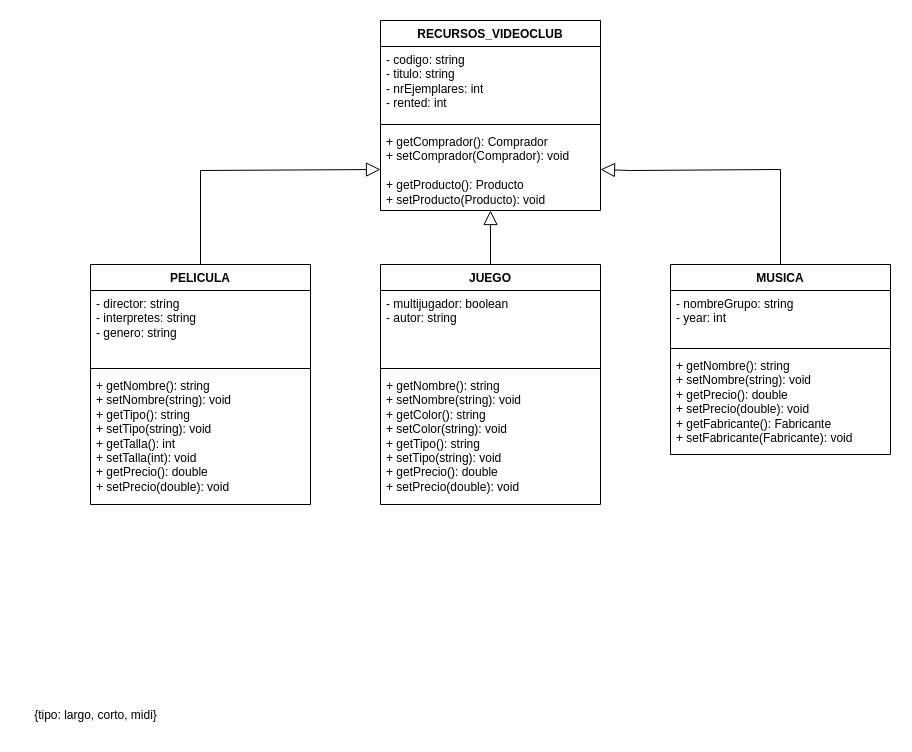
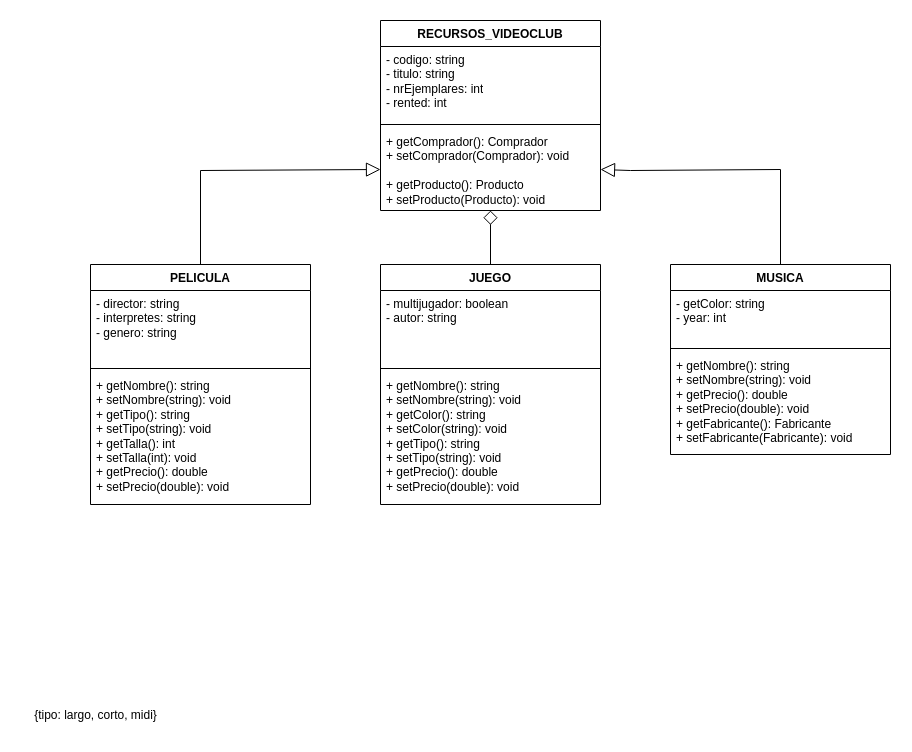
  <mxCell id="0" />
  <mxCell id="1" parent="0" />
  <mxCell id="2" value="RECURSOS_VIDEOCLUB" style="swimlane;fontStyle=1;align=center;verticalAlign=top;childLayout=stackLayout;horizontal=1;startSize=26;horizontalStack=0;resizeParent=1;resizeParentMax=0;resizeLast=0;collapsible=1;marginBottom=0;whiteSpace=wrap;html=1;" parent="1" vertex="1"><mxGeometry x="380" y="20" width="220" height="190" as="geometry" /></mxCell>
  <mxCell id="3" value="&lt;div&gt;- codigo: string&lt;br&gt;&lt;/div&gt;&lt;div&gt;- titulo: string&lt;br&gt;&lt;/div&gt;&lt;div&gt;- nrEjemplares: int&lt;br&gt;&lt;/div&gt;&lt;div&gt;- rented: int&lt;br&gt;&lt;/div&gt;" style="text;strokeColor=none;fillColor=none;align=left;verticalAlign=top;spacingLeft=4;spacingRight=4;overflow=hidden;rotatable=0;points=[[0,0.5],[1,0.5]];portConstraint=eastwest;whiteSpace=wrap;html=1;" parent="2" vertex="1"><mxGeometry y="26" width="220" height="74" as="geometry" /></mxCell>
  <mxCell id="4" value="" style="line;strokeWidth=1;fillColor=none;align=left;verticalAlign=middle;spacingTop=-1;spacingLeft=3;spacingRight=3;rotatable=0;labelPosition=right;points=[];portConstraint=eastwest;strokeColor=inherit;" parent="2" vertex="1"><mxGeometry y="100" width="220" height="8" as="geometry" /></mxCell>
  <mxCell id="5" value="&lt;div&gt;+ getComprador(): Comprador&lt;/div&gt;&lt;div&gt;+ setComprador(Comprador): void&lt;br&gt;&lt;/div&gt;&lt;div&gt;&lt;br&gt;&lt;/div&gt;&lt;div&gt;+ getProducto(): Producto&lt;br&gt;&lt;/div&gt;&lt;div&gt;+ setProducto(Producto): void&lt;br&gt;&lt;/div&gt;&lt;div&gt;&lt;br&gt;&lt;br&gt;&lt;/div&gt;" style="text;strokeColor=none;fillColor=none;align=left;verticalAlign=top;spacingLeft=4;spacingRight=4;overflow=hidden;rotatable=0;points=[[0,0.5],[1,0.5]];portConstraint=eastwest;whiteSpace=wrap;html=1;" parent="2" vertex="1"><mxGeometry y="108" width="220" height="82" as="geometry" /></mxCell>
  <mxCell id="6" value="PELICULA" style="swimlane;fontStyle=1;align=center;verticalAlign=top;childLayout=stackLayout;horizontal=1;startSize=26;horizontalStack=0;resizeParent=1;resizeParentMax=0;resizeLast=0;collapsible=1;marginBottom=0;whiteSpace=wrap;html=1;" parent="1" vertex="1"><mxGeometry x="90" y="264" width="220" height="240" as="geometry" /></mxCell>
  <mxCell id="7" value="&lt;div&gt;- director: string&lt;/div&gt;&lt;div&gt;- interpretes: string&lt;/div&gt;&lt;div&gt;- genero: string&lt;/div&gt;&lt;div&gt;&lt;br&gt;&lt;/div&gt;" style="text;strokeColor=none;fillColor=none;align=left;verticalAlign=top;spacingLeft=4;spacingRight=4;overflow=hidden;rotatable=0;points=[[0,0.5],[1,0.5]];portConstraint=eastwest;whiteSpace=wrap;html=1;" parent="6" vertex="1"><mxGeometry y="26" width="220" height="74" as="geometry" /></mxCell>
  <mxCell id="8" value="" style="line;strokeWidth=1;fillColor=none;align=left;verticalAlign=middle;spacingTop=-1;spacingLeft=3;spacingRight=3;rotatable=0;labelPosition=right;points=[];portConstraint=eastwest;strokeColor=inherit;" parent="6" vertex="1"><mxGeometry y="100" width="220" height="8" as="geometry" /></mxCell>
  <mxCell id="9" value="&lt;div&gt;+ getNombre(): string&lt;/div&gt;&lt;div&gt;+ setNombre(string): void&lt;br&gt;&lt;/div&gt;&lt;div&gt;&lt;div&gt;+ getTipo(): string&lt;/div&gt;+ setTipo(string): void&lt;div&gt;+ getTalla(): int&lt;br&gt;&lt;/div&gt;+ setTalla(int): void&lt;div&gt;+ getPrecio(): double&lt;/div&gt;+ setPrecio(double): void&lt;/div&gt;&lt;div&gt;&lt;br&gt;&lt;br&gt;&lt;/div&gt;" style="text;strokeColor=none;fillColor=none;align=left;verticalAlign=top;spacingLeft=4;spacingRight=4;overflow=hidden;rotatable=0;points=[[0,0.5],[1,0.5]];portConstraint=eastwest;whiteSpace=wrap;html=1;" parent="6" vertex="1"><mxGeometry y="108" width="220" height="132" as="geometry" /></mxCell>
  <mxCell id="10" value="JUEGO" style="swimlane;fontStyle=1;align=center;verticalAlign=top;childLayout=stackLayout;horizontal=1;startSize=26;horizontalStack=0;resizeParent=1;resizeParentMax=0;resizeLast=0;collapsible=1;marginBottom=0;whiteSpace=wrap;html=1;" parent="1" vertex="1"><mxGeometry x="380" y="264" width="220" height="240" as="geometry" /></mxCell>
  <mxCell id="11" value="&lt;div&gt;- multijugador: boolean&lt;/div&gt;&lt;div&gt;- autor: string&lt;/div&gt;&lt;div&gt;&lt;br&gt;&lt;/div&gt;" style="text;strokeColor=none;fillColor=none;align=left;verticalAlign=top;spacingLeft=4;spacingRight=4;overflow=hidden;rotatable=0;points=[[0,0.5],[1,0.5]];portConstraint=eastwest;whiteSpace=wrap;html=1;" parent="10" vertex="1"><mxGeometry y="26" width="220" height="74" as="geometry" /></mxCell>
  <mxCell id="12" value="" style="line;strokeWidth=1;fillColor=none;align=left;verticalAlign=middle;spacingTop=-1;spacingLeft=3;spacingRight=3;rotatable=0;labelPosition=right;points=[];portConstraint=eastwest;strokeColor=inherit;" parent="10" vertex="1"><mxGeometry y="100" width="220" height="8" as="geometry" /></mxCell>
  <mxCell id="13" value="&lt;div&gt;+ getNombre(): string&lt;/div&gt;&lt;div&gt;+ setNombre(string): void&lt;/div&gt;&lt;div&gt;&lt;div&gt;+ getColor(): string&lt;br&gt;&lt;/div&gt;+ setColor(string): void&lt;/div&gt;&lt;div&gt;&lt;div&gt;+ getTipo(): string&lt;/div&gt;+ setTipo(string): void&lt;div&gt;+ getPrecio(): double&lt;/div&gt;+ setPrecio(double): void&lt;/div&gt;&lt;div&gt;&lt;br&gt;&lt;br&gt;&lt;br&gt;&lt;/div&gt;" style="text;strokeColor=none;fillColor=none;align=left;verticalAlign=top;spacingLeft=4;spacingRight=4;overflow=hidden;rotatable=0;points=[[0,0.5],[1,0.5]];portConstraint=eastwest;whiteSpace=wrap;html=1;" parent="10" vertex="1"><mxGeometry y="108" width="220" height="132" as="geometry" /></mxCell>
  <mxCell id="14" value="{tipo: largo, corto, midi}" style="text;html=1;align=center;verticalAlign=middle;resizable=0;points=[];autosize=1;strokeColor=none;fillColor=none;" parent="1" vertex="1"><mxGeometry x="20" y="700" width="150" height="30" as="geometry" /></mxCell>
  <mxCell id="15" value="MUSICA" style="swimlane;fontStyle=1;align=center;verticalAlign=top;childLayout=stackLayout;horizontal=1;startSize=26;horizontalStack=0;resizeParent=1;resizeParentMax=0;resizeLast=0;collapsible=1;marginBottom=0;whiteSpace=wrap;html=1;" parent="1" vertex="1"><mxGeometry x="670" y="264" width="220" height="190" as="geometry" /></mxCell>
- <mxCell id="16" value="&lt;div&gt;- nombreGrupo: string&lt;/div&gt;&lt;div&gt;- year: int&lt;/div&gt;&lt;div&gt;&lt;br&gt;&lt;/div&gt;" style="text;strokeColor=none;fillColor=none;align=left;verticalAlign=top;spacingLeft=4;spacingRight=4;overflow=hidden;rotatable=0;points=[[0,0.5],[1,0.5]];portConstraint=eastwest;whiteSpace=wrap;html=1;" parent="15" vertex="1"><mxGeometry y="26" width="220" height="54" as="geometry" /></mxCell>
+ <mxCell id="16" value="&lt;div&gt;- getColor: string&lt;/div&gt;&lt;div&gt;- year: int&lt;/div&gt;&lt;div&gt;&lt;br&gt;&lt;/div&gt;" style="text;strokeColor=none;fillColor=none;align=left;verticalAlign=top;spacingLeft=4;spacingRight=4;overflow=hidden;rotatable=0;points=[[0,0.5],[1,0.5]];portConstraint=eastwest;whiteSpace=wrap;html=1;" parent="15" vertex="1"><mxGeometry y="26" width="220" height="54" as="geometry" /></mxCell>
  <mxCell id="17" value="" style="line;strokeWidth=1;fillColor=none;align=left;verticalAlign=middle;spacingTop=-1;spacingLeft=3;spacingRight=3;rotatable=0;labelPosition=right;points=[];portConstraint=eastwest;strokeColor=inherit;" parent="15" vertex="1"><mxGeometry y="80" width="220" height="8" as="geometry" /></mxCell>
  <mxCell id="18" value="&lt;div&gt;+ getNombre(): string&lt;/div&gt;&lt;div&gt;+ setNombre(string): void&lt;/div&gt;&lt;div&gt;&lt;div&gt;+ getPrecio(): double&lt;/div&gt;+ setPrecio(double): void&lt;/div&gt;&lt;div&gt;+ getFabricante(): Fabricante&lt;/div&gt;&lt;div&gt;+ setFabricante(Fabricante): void&lt;br&gt;&lt;br&gt;&lt;/div&gt;" style="text;strokeColor=none;fillColor=none;align=left;verticalAlign=top;spacingLeft=4;spacingRight=4;overflow=hidden;rotatable=0;points=[[0,0.5],[1,0.5]];portConstraint=eastwest;whiteSpace=wrap;html=1;" parent="15" vertex="1"><mxGeometry y="88" width="220" height="102" as="geometry" /></mxCell>
  <mxCell id="19" value="" style="endArrow=block;endFill=0;endSize=12;html=1;rounded=0;exitX=0.5;exitY=0;exitDx=0;exitDy=0;entryX=0;entryY=0.5;entryDx=0;entryDy=0;" parent="1" source="6" target="5" edge="1"><mxGeometry width="160" relative="1" as="geometry"><mxPoint x="390" y="340" as="sourcePoint" /><mxPoint x="188.92" y="371.92" as="targetPoint" /><Array as="points"><mxPoint x="200" y="170" /></Array></mxGeometry></mxCell>
- <mxCell id="20" value="" style="endArrow=block;endFill=0;endSize=12;html=1;rounded=0;exitX=0.5;exitY=0;exitDx=0;exitDy=0;entryX=0.5;entryY=1;entryDx=0;entryDy=0;" parent="1" source="10" target="2" edge="1"><mxGeometry width="160" relative="1" as="geometry"><mxPoint x="310" y="423" as="sourcePoint" /><mxPoint x="280" y="331.984" as="targetPoint" /><Array as="points" /></mxGeometry></mxCell>
+ <mxCell id="20" value="" style="endArrow=diamond;endFill=0;endSize=12;html=1;rounded=0;exitX=0.5;exitY=0;exitDx=0;exitDy=0;entryX=0.5;entryY=1;entryDx=0;entryDy=0;" parent="1" source="10" target="2" edge="1"><mxGeometry width="160" relative="1" as="geometry"><mxPoint x="310" y="423" as="sourcePoint" /><mxPoint x="280" y="331.984" as="targetPoint" /><Array as="points" /></mxGeometry></mxCell>
  <mxCell id="21" value="" style="endArrow=block;endFill=0;endSize=12;html=1;rounded=0;exitX=0.5;exitY=0;exitDx=0;exitDy=0;entryX=1;entryY=0.5;entryDx=0;entryDy=0;" parent="1" source="15" target="5" edge="1"><mxGeometry width="160" relative="1" as="geometry"><mxPoint x="430" y="388" as="sourcePoint" /><mxPoint x="278.9" y="302.992" as="targetPoint" /><Array as="points"><mxPoint x="780" y="169" /><mxPoint x="630" y="170" /></Array></mxGeometry></mxCell>
